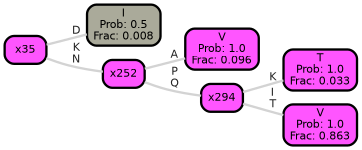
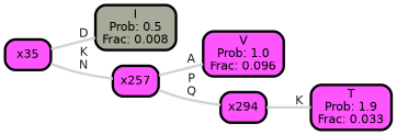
  graph {
    rankdir=LR
    ranksep="0 equally"
    splines=straight
    node [color=black fillcolor="#ff55ff" fontcolor=black fontname=helvetica penwidth=3 shape=box style="filled, rounded"]
    edge [color=lightgray fontcolor=grey14 fontname=helvetica fontweight=bold penwidth=3]
    n1 [fillcolor="#aaaa9a" label="I\nProb: 0.5\nFrac: 0.008"]
    n2 [fillcolor="#fe55fe" label=x35]
-   n3 [label=x252]
+   n3 [label=x257]
    n4 [label="V\nProb: 1.0\nFrac: 0.096"]
    n5 [label=x294]
-   n6 [label="T\nProb: 1.0\nFrac: 0.033"]
-   n7 [label="V\nProb: 1.0\nFrac: 0.863"]
+   n6 [label="T\nProb: 1.9\nFrac: 0.033"]
    subgraph sub_1 {
      rank=same
    }
    n2 -- n1 [label=" D"]
    n2 -- n3 [label=" K\n N"]
    n3 -- n4 [label=" A"]
    n3 -- n5 [label=" P\n Q"]
    n5 -- n6 [label=" K"]
-   n5 -- n7 [label=" I\n T"]
  }
